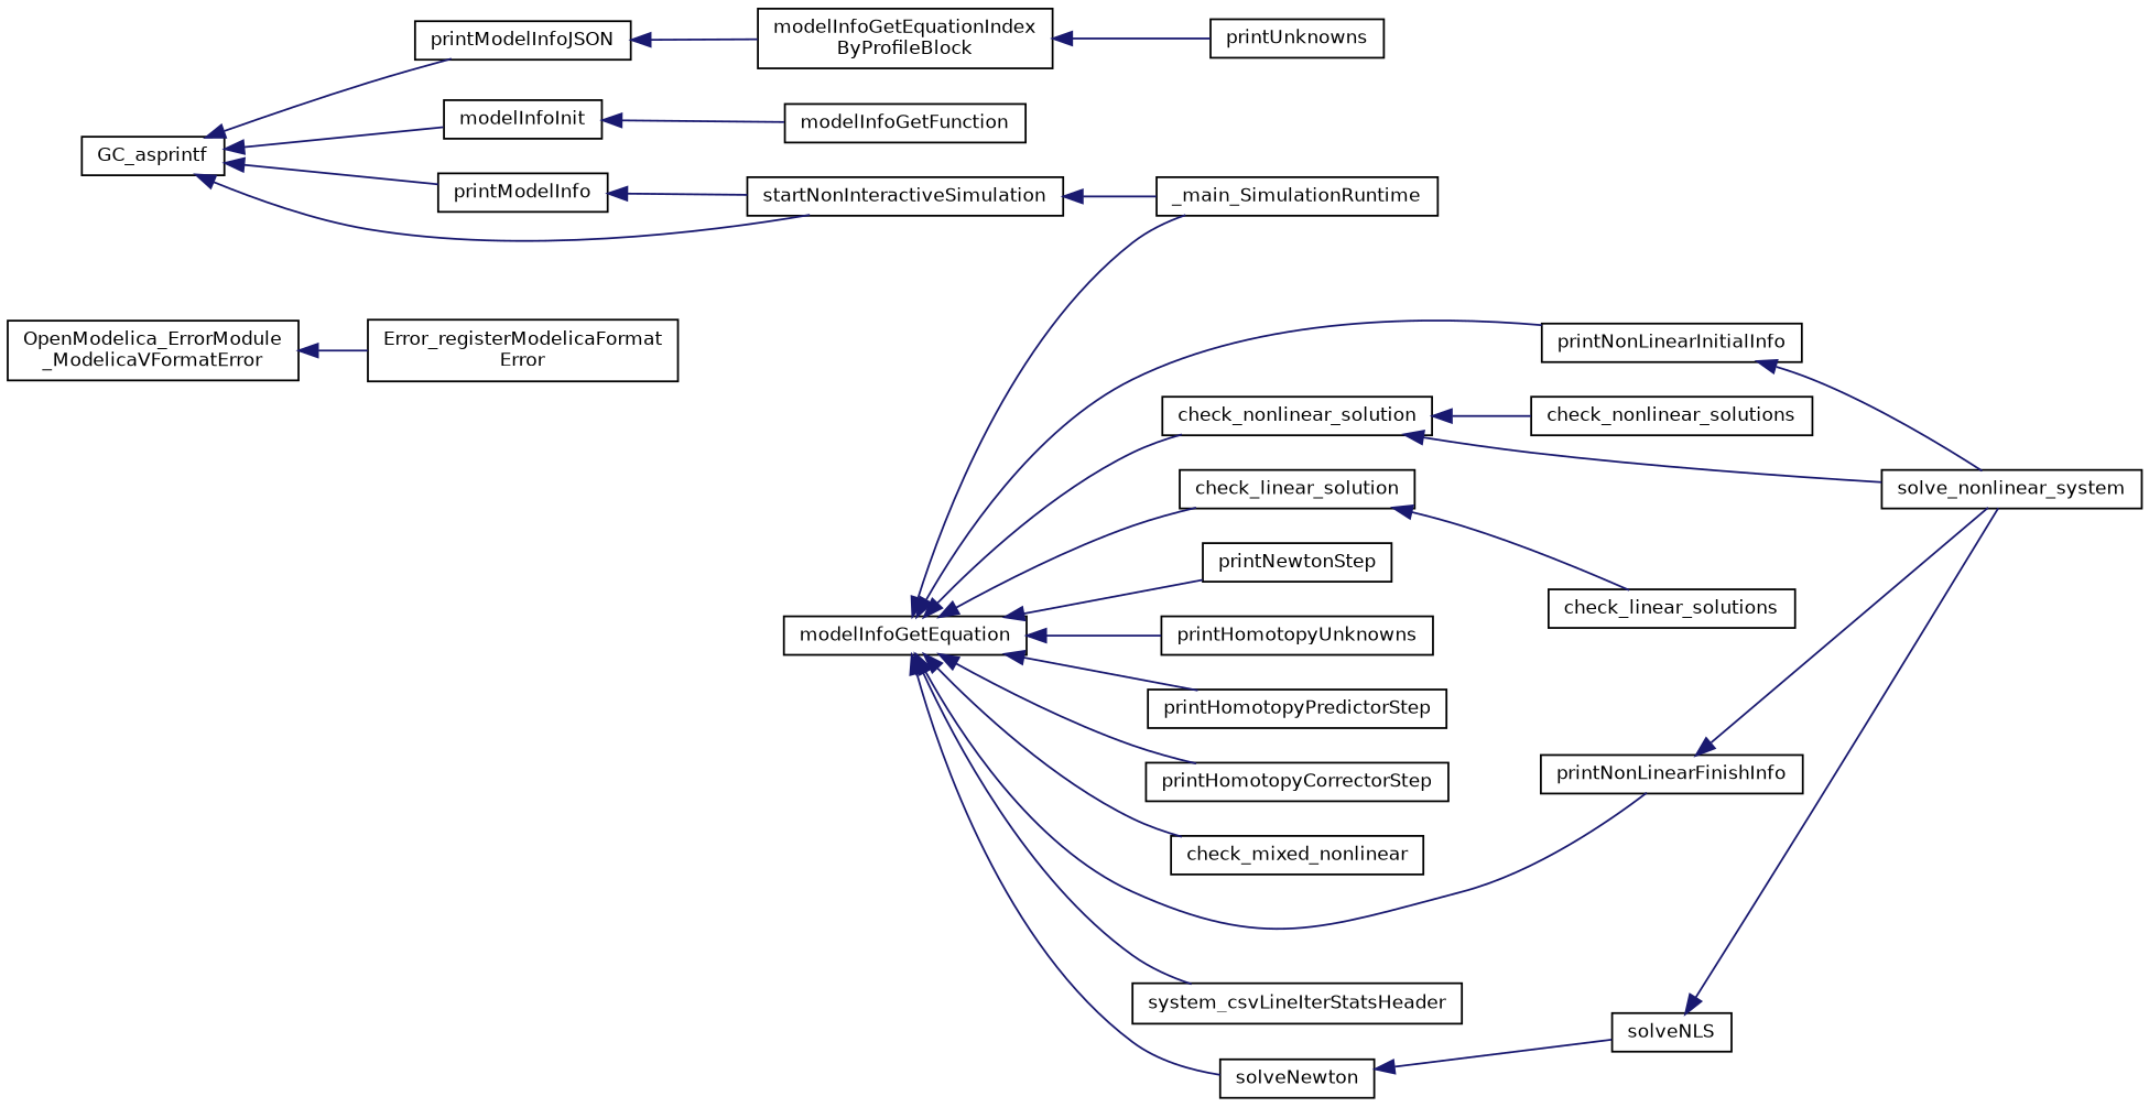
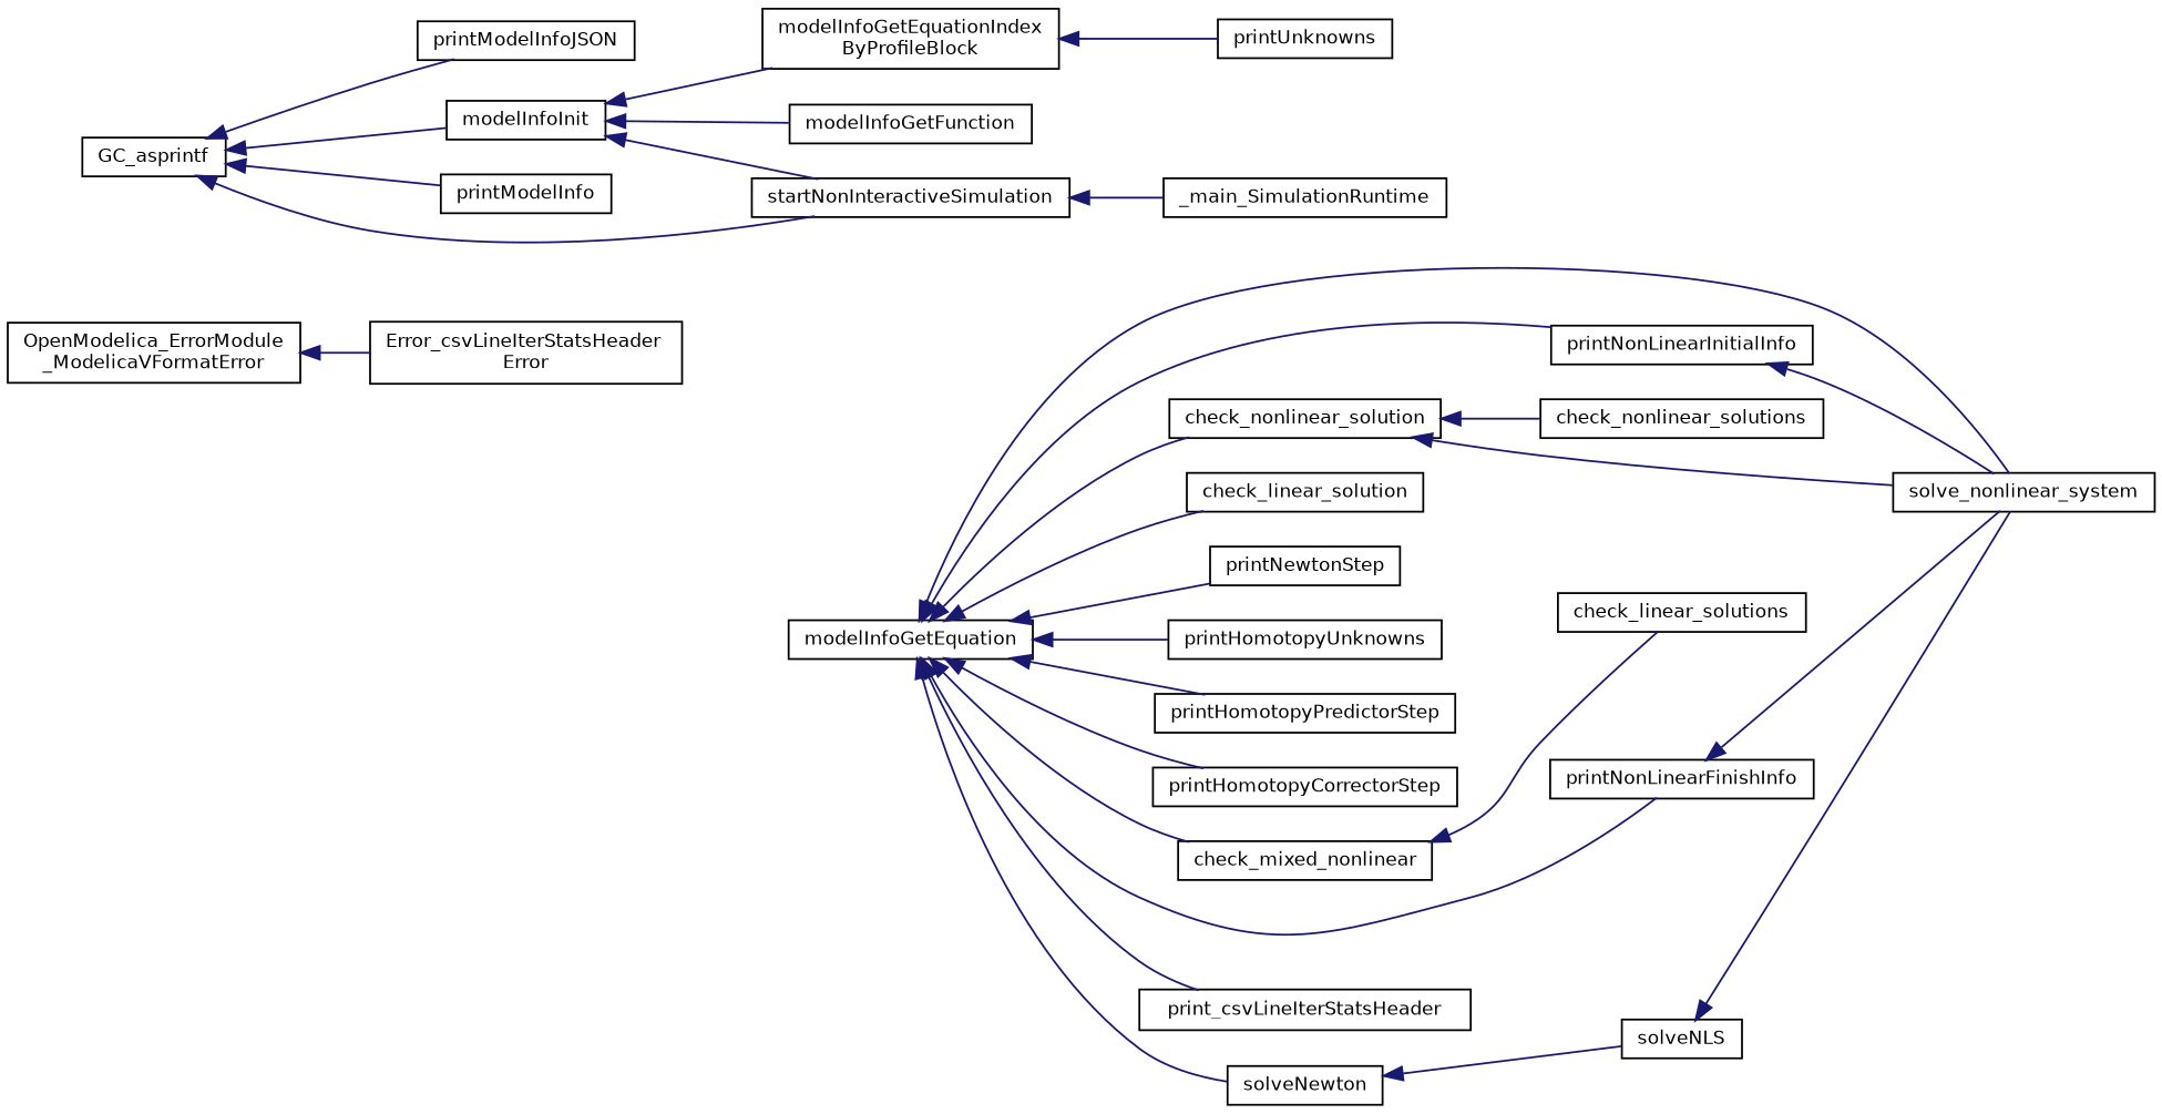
  digraph {
    rankdir=LR
    node [color=black fillcolor=white fontname=Helvetica fontsize=10 shape=record style=filled]
    edge [color=midnightblue dir=back fontname=Helvetica fontsize=10 labelfontname=Helvetica labelfontsize=10 style=solid]
    n1 [height=0.2 label="OpenModelica_ErrorModule\l_ModelicaVFormatError" width=0.4]
-   n2 [height=0.2 label="Error_registerModelicaFormat\lError" width=0.4]
+   n2 [height=0.2 label="Error_csvLineIterStatsHeader\lError" width=0.4]
    n3 [height=0.2 label=GC_asprintf width=0.4]
    n4 [height=0.2 label=printModelInfo width=0.4]
    n5 [height=0.2 label=printModelInfoJSON width=0.4]
    n6 [height=0.2 label=modelInfoInit width=0.4]
    n7 [height=0.2 label=startNonInteractiveSimulation width=0.4]
    n8 [height=0.2 label=modelInfoGetFunction width=0.4]
    n9 [height=0.2 label="modelInfoGetEquationIndex\lByProfileBlock" width=0.4]
    n10 [height=0.2 label=_main_SimulationRuntime width=0.4]
    n11 [height=0.2 label=modelInfoGetEquation width=0.4]
    n12 [height=0.2 label=check_linear_solution width=0.4]
    n13 [height=0.2 label=check_mixed_nonlinear width=0.4]
    n14 [height=0.2 label=printNewtonStep width=0.4]
    n15 [height=0.2 label=printHomotopyUnknowns width=0.4]
    n16 [height=0.2 label=printHomotopyPredictorStep width=0.4]
    n17 [height=0.2 label=printHomotopyCorrectorStep width=0.4]
    n18 [height=0.2 label=solveNewton width=0.4]
    n19 [height=0.2 label=solve_nonlinear_system width=0.4]
-   n20 [height=0.2 label=system_csvLineIterStatsHeader width=0.4]
+   n20 [height=0.2 label=print_csvLineIterStatsHeader width=0.4]
    n21 [height=0.2 label=printNonLinearInitialInfo width=0.4]
    n22 [height=0.2 label=printNonLinearFinishInfo width=0.4]
    n23 [height=0.2 label=check_nonlinear_solution width=0.4]
    n24 [height=0.2 label=printUnknowns width=0.4]
    n25 [height=0.2 label=check_linear_solutions width=0.4]
    n26 [height=0.2 label=solveNLS width=0.4]
    n27 [height=0.2 label=check_nonlinear_solutions width=0.4]
    n1 -> n2
    n3 -> n4
    n3 -> n5
    n3 -> n6
    n3 -> n7
-   n4 -> n7
+   n6 -> n7
    n6 -> n8
-   n5 -> n9
+   n6 -> n9
    n7 -> n10
    n9 -> n24
    n11 -> n12
    n11 -> n13
    n11 -> n14
    n11 -> n15
    n11 -> n16
    n11 -> n17
    n11 -> n18
-   n11 -> n10
+   n11 -> n19
    n11 -> n20
    n11 -> n21
    n11 -> n22
    n11 -> n23
-   n12 -> n25
+   n13 -> n25
    n18 -> n26
    n21 -> n19
    n22 -> n19
    n23 -> n19
    n23 -> n27
    n26 -> n19
  }
